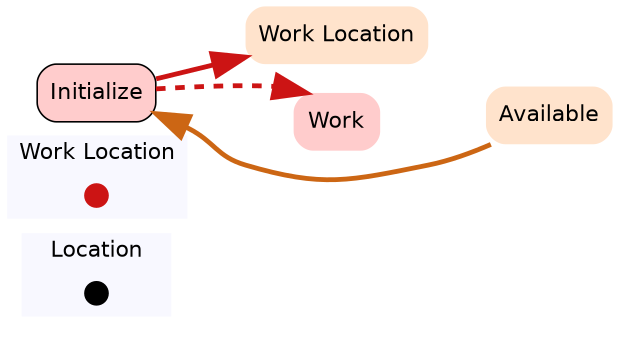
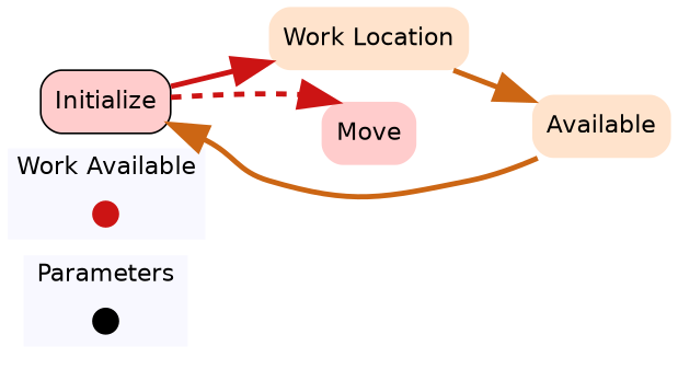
  digraph {
    concentrate=true
    rankdir=LR
    node [color=black shape=none style="rounded,filled" fontname=Helvetica]
    edge [arrowsize=2.0 color="0.0, 0.9 , 0.8" penwidth=3.0]
    contextOverview [fixedsize=true fontcolor=white height=.2 shape=point style=filled width=.2 fontname=""]
    intializeNonFrameworkOverview [color="0.0, 0.9 , 0.8" fixedsize=true fontcolor=white height=.2 shape=point style=filled width=.2]
    n3 [fillcolor="0.0, 0.2, 1.0" label=Initialize shape=box]
    n4 [color=gray fillcolor="0.074, 0.2, 1.0" label="Work Location"]
-   n5 [color="0.0, 0.2, 1.0" label=Work]
+   n5 [color="0.0, 0.2, 1.0" label=Move]
    n6 [color="0.074, 0.2, 1.0" label=Available]
    subgraph cluster_1 {
      color=white
      fillcolor=ghostwhite
      fontname=Helvetica
-     label=Location
+     label=Parameters
      labeljust=l
      style=filled
      contextOverview
    }
    subgraph cluster_2 {
      color=white
      fillcolor=ghostwhite
      fontname=Helvetica
-     label="Work Location"
+     label="Work Available"
      labeljust=l
      nodesep=0.1
      style=filled
      intializeNonFrameworkOverview
    }
    n3 -> n4
    n3 -> n5 [headport=nw style=dashed]
+   n4 -> n6 [color="0.074, 0.9 , 0.8"]
    n6 -> n3 [color="0.074, 0.9 , 0.8"]
  }
